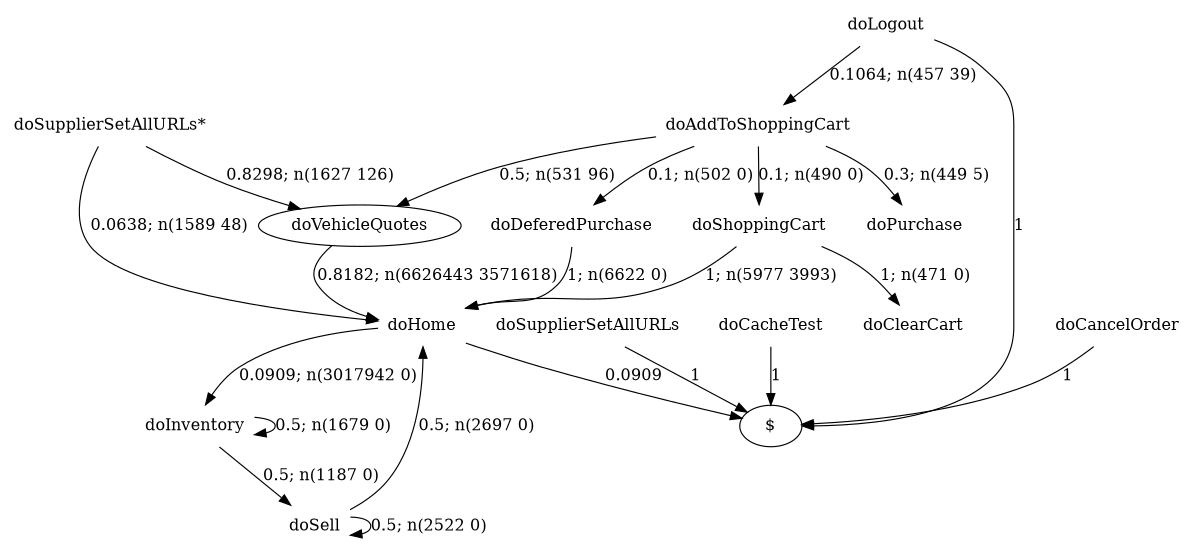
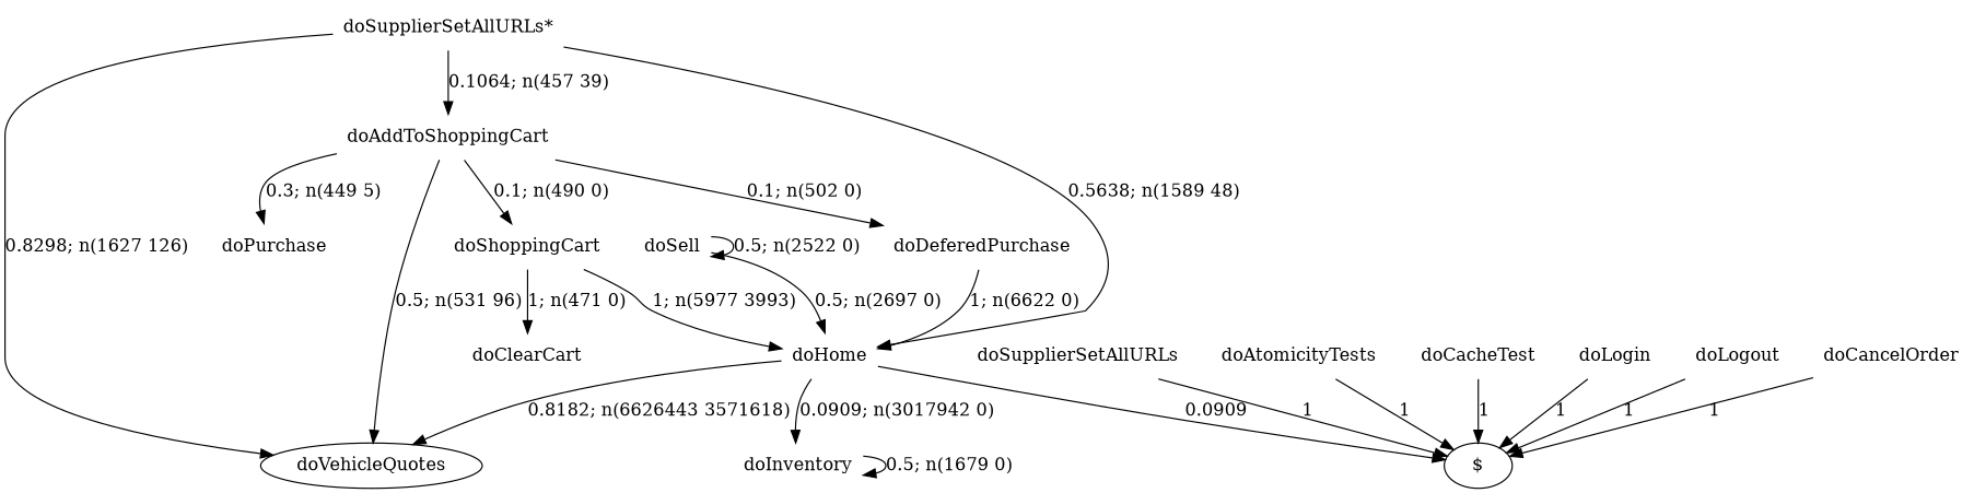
  digraph {
    node [shape=none]
    edge [style=solid]
    n1 [label="doSupplierSetAllURLs*"]
    n2 [label=doAddToShoppingCart]
    n3 [label=doHome]
    doVehicleQuotes [shape=""]
    n5 [label=doDeferedPurchase]
    n6 [label=doShoppingCart]
    n7 [label=doPurchase]
    "$" [shape=""]
    n9 [label=doInventory]
    n10 [label=doSupplierSetAllURLs]
+   n11 [label=doAtomicityTests]
    n12 [label=doCacheTest]
+   n13 [label=doLogin]
    n14 [label=doClearCart]
    n15 [label=doSell]
    n16 [label=doLogout]
    n17 [label=doCancelOrder]
-   n16 -> n2 [label="0.1064; n(457 39)"]
-   n1 -> n3 [label="0.0638; n(1589 48)"]
+   n1 -> n2 [label="0.1064; n(457 39)"]
+   n1 -> n3 [label="0.5638; n(1589 48)"]
    n1 -> doVehicleQuotes [label="0.8298; n(1627 126)"]
    n2 -> doVehicleQuotes [label="0.5; n(531 96)"]
    n2 -> n5 [label="0.1; n(502 0)"]
    n2 -> n6 [label="0.1; n(490 0)"]
    n2 -> n7 [label="0.3; n(449 5)"]
-   doVehicleQuotes -> n3 [label="0.8182; n(6626443 3571618)"]
+   n3 -> doVehicleQuotes [label="0.8182; n(6626443 3571618)"]
    n3 -> "$" [label=0.0909]
    n3 -> n9 [label="0.0909; n(3017942 0)"]
    n5 -> n3 [label="1; n(6622 0)"]
    n6 -> n3 [label="1; n(5977 3993)"]
    n6 -> n14 [label="1; n(471 0)"]
    n9 -> n9 [label="0.5; n(1679 0)"]
-   n9 -> n15 [label="0.5; n(1187 0)"]
    n10 -> "$" [label=1]
+   n11 -> "$" [label=1]
    n12 -> "$" [label=1]
+   n13 -> "$" [label=1]
    n15 -> n3 [label="0.5; n(2697 0)"]
    n15 -> n15 [label="0.5; n(2522 0)"]
    n16 -> "$" [label=1]
    n17 -> "$" [label=1]
  }
